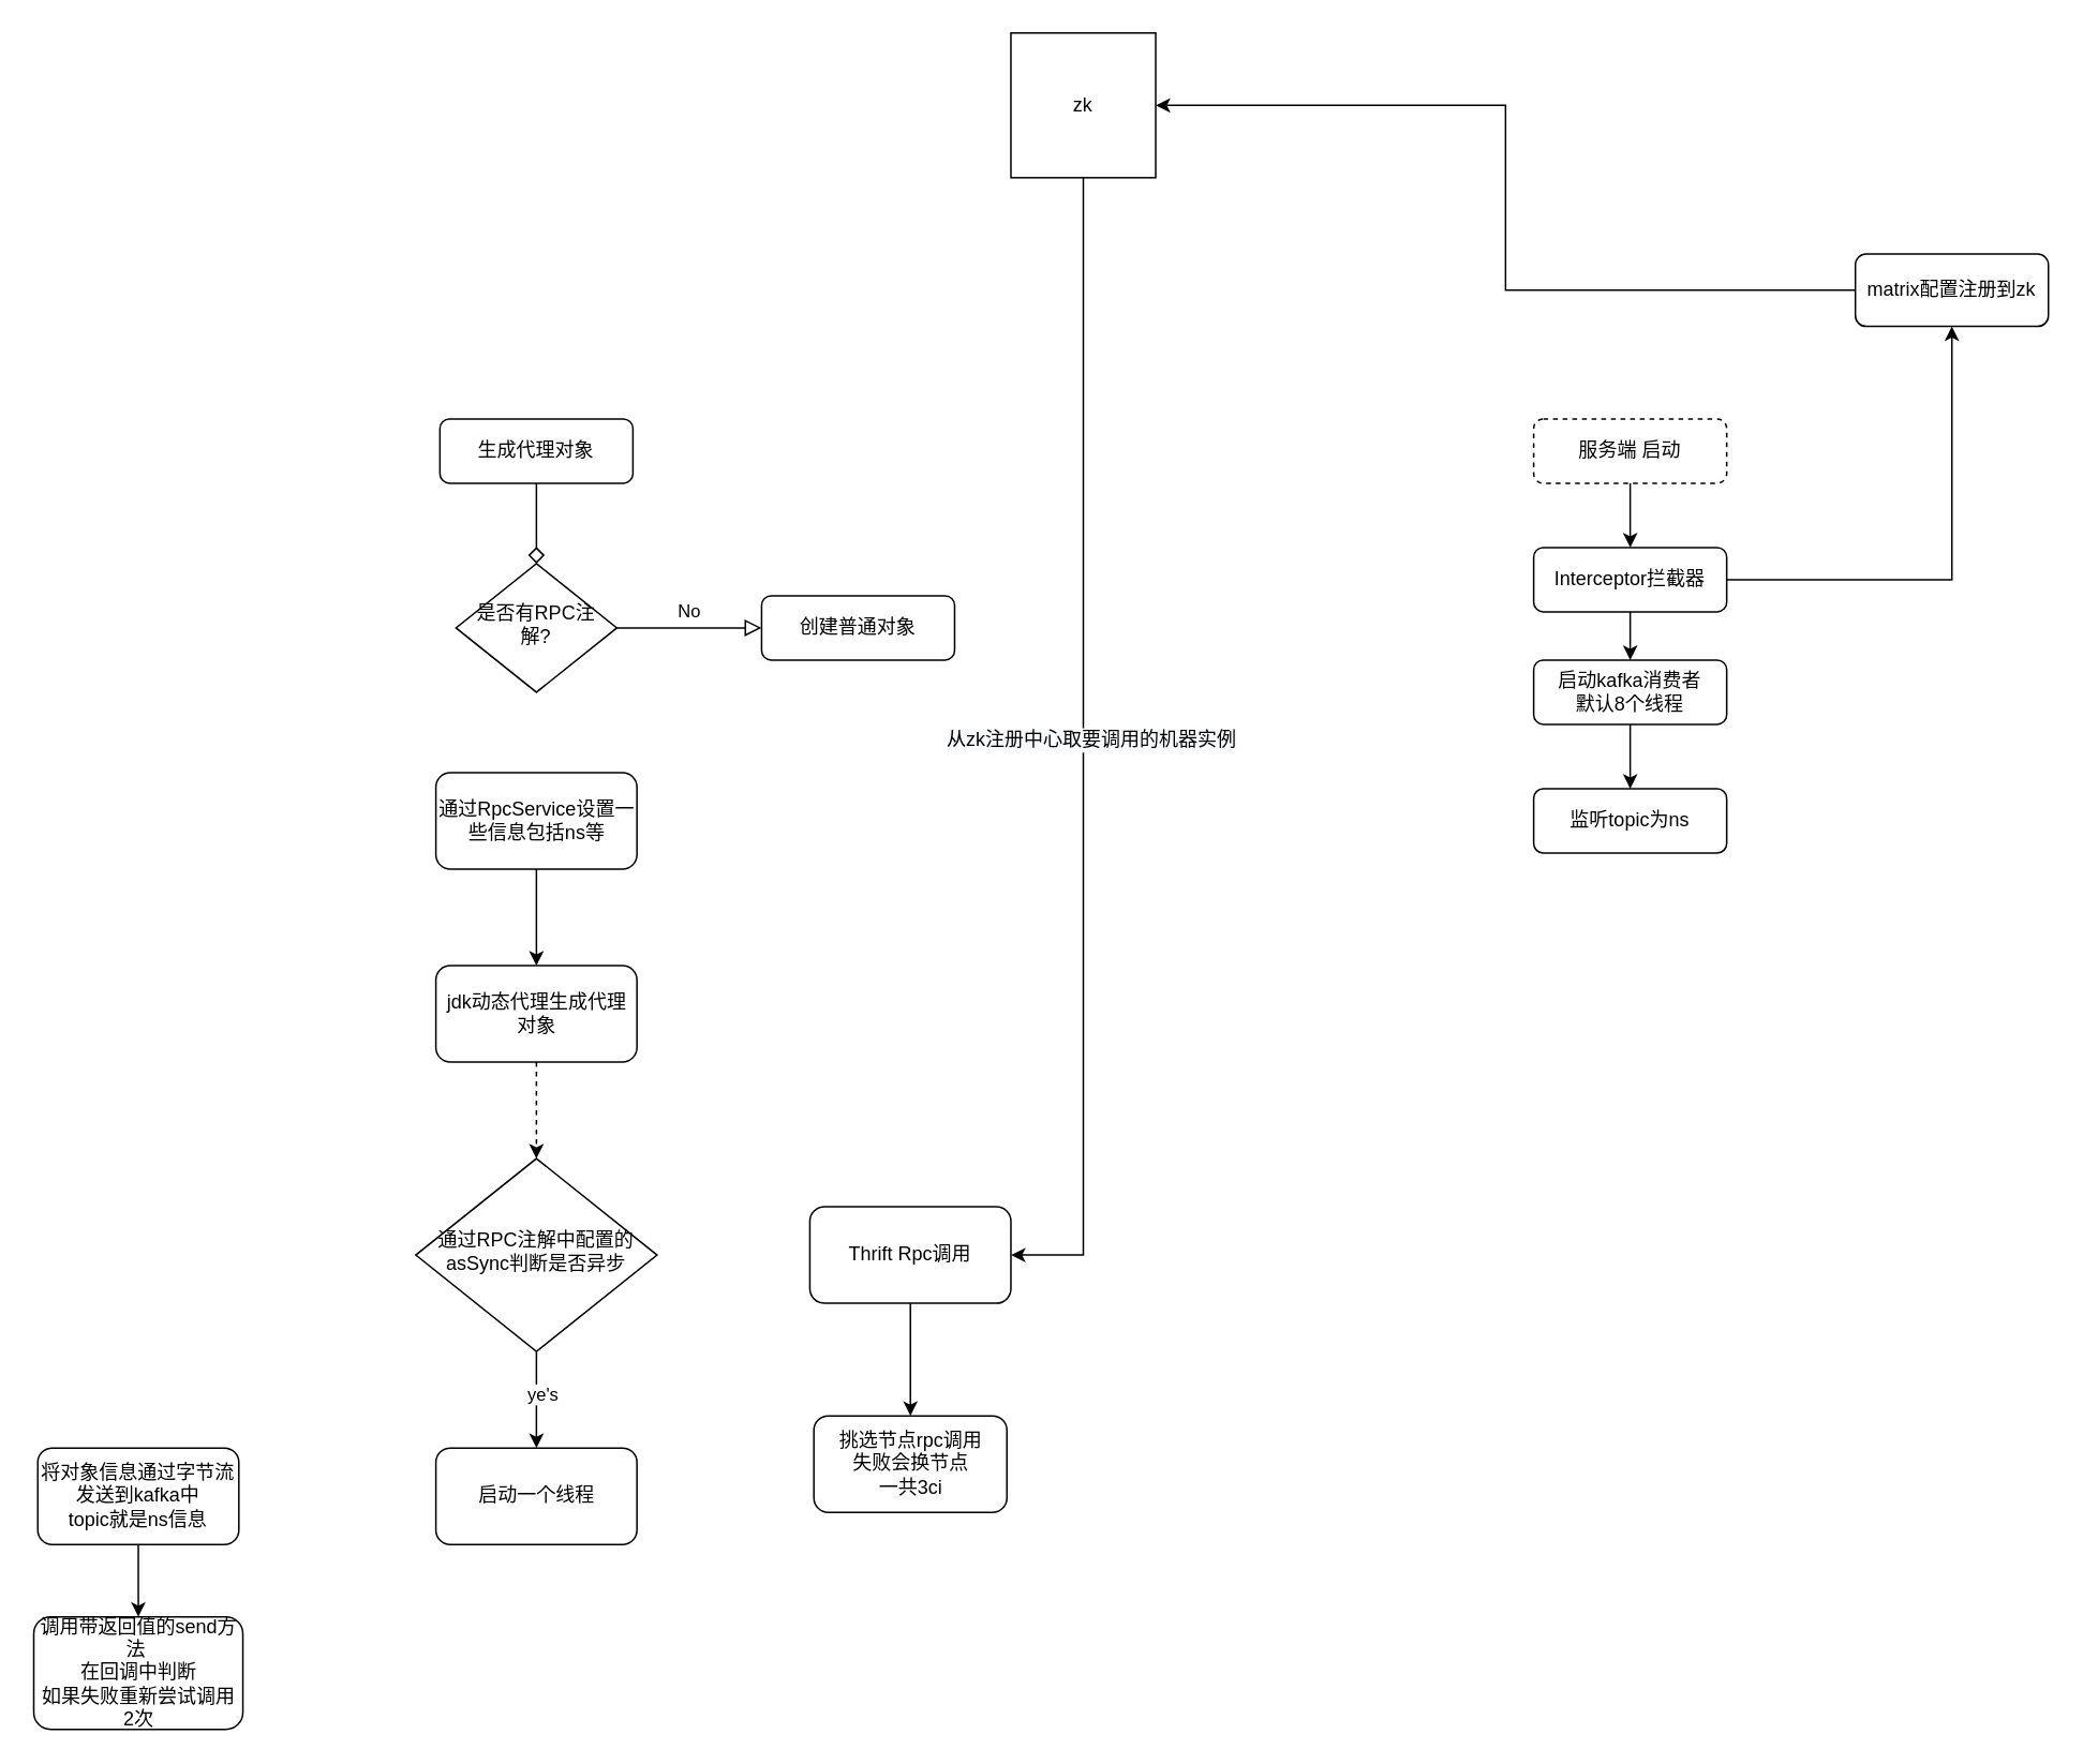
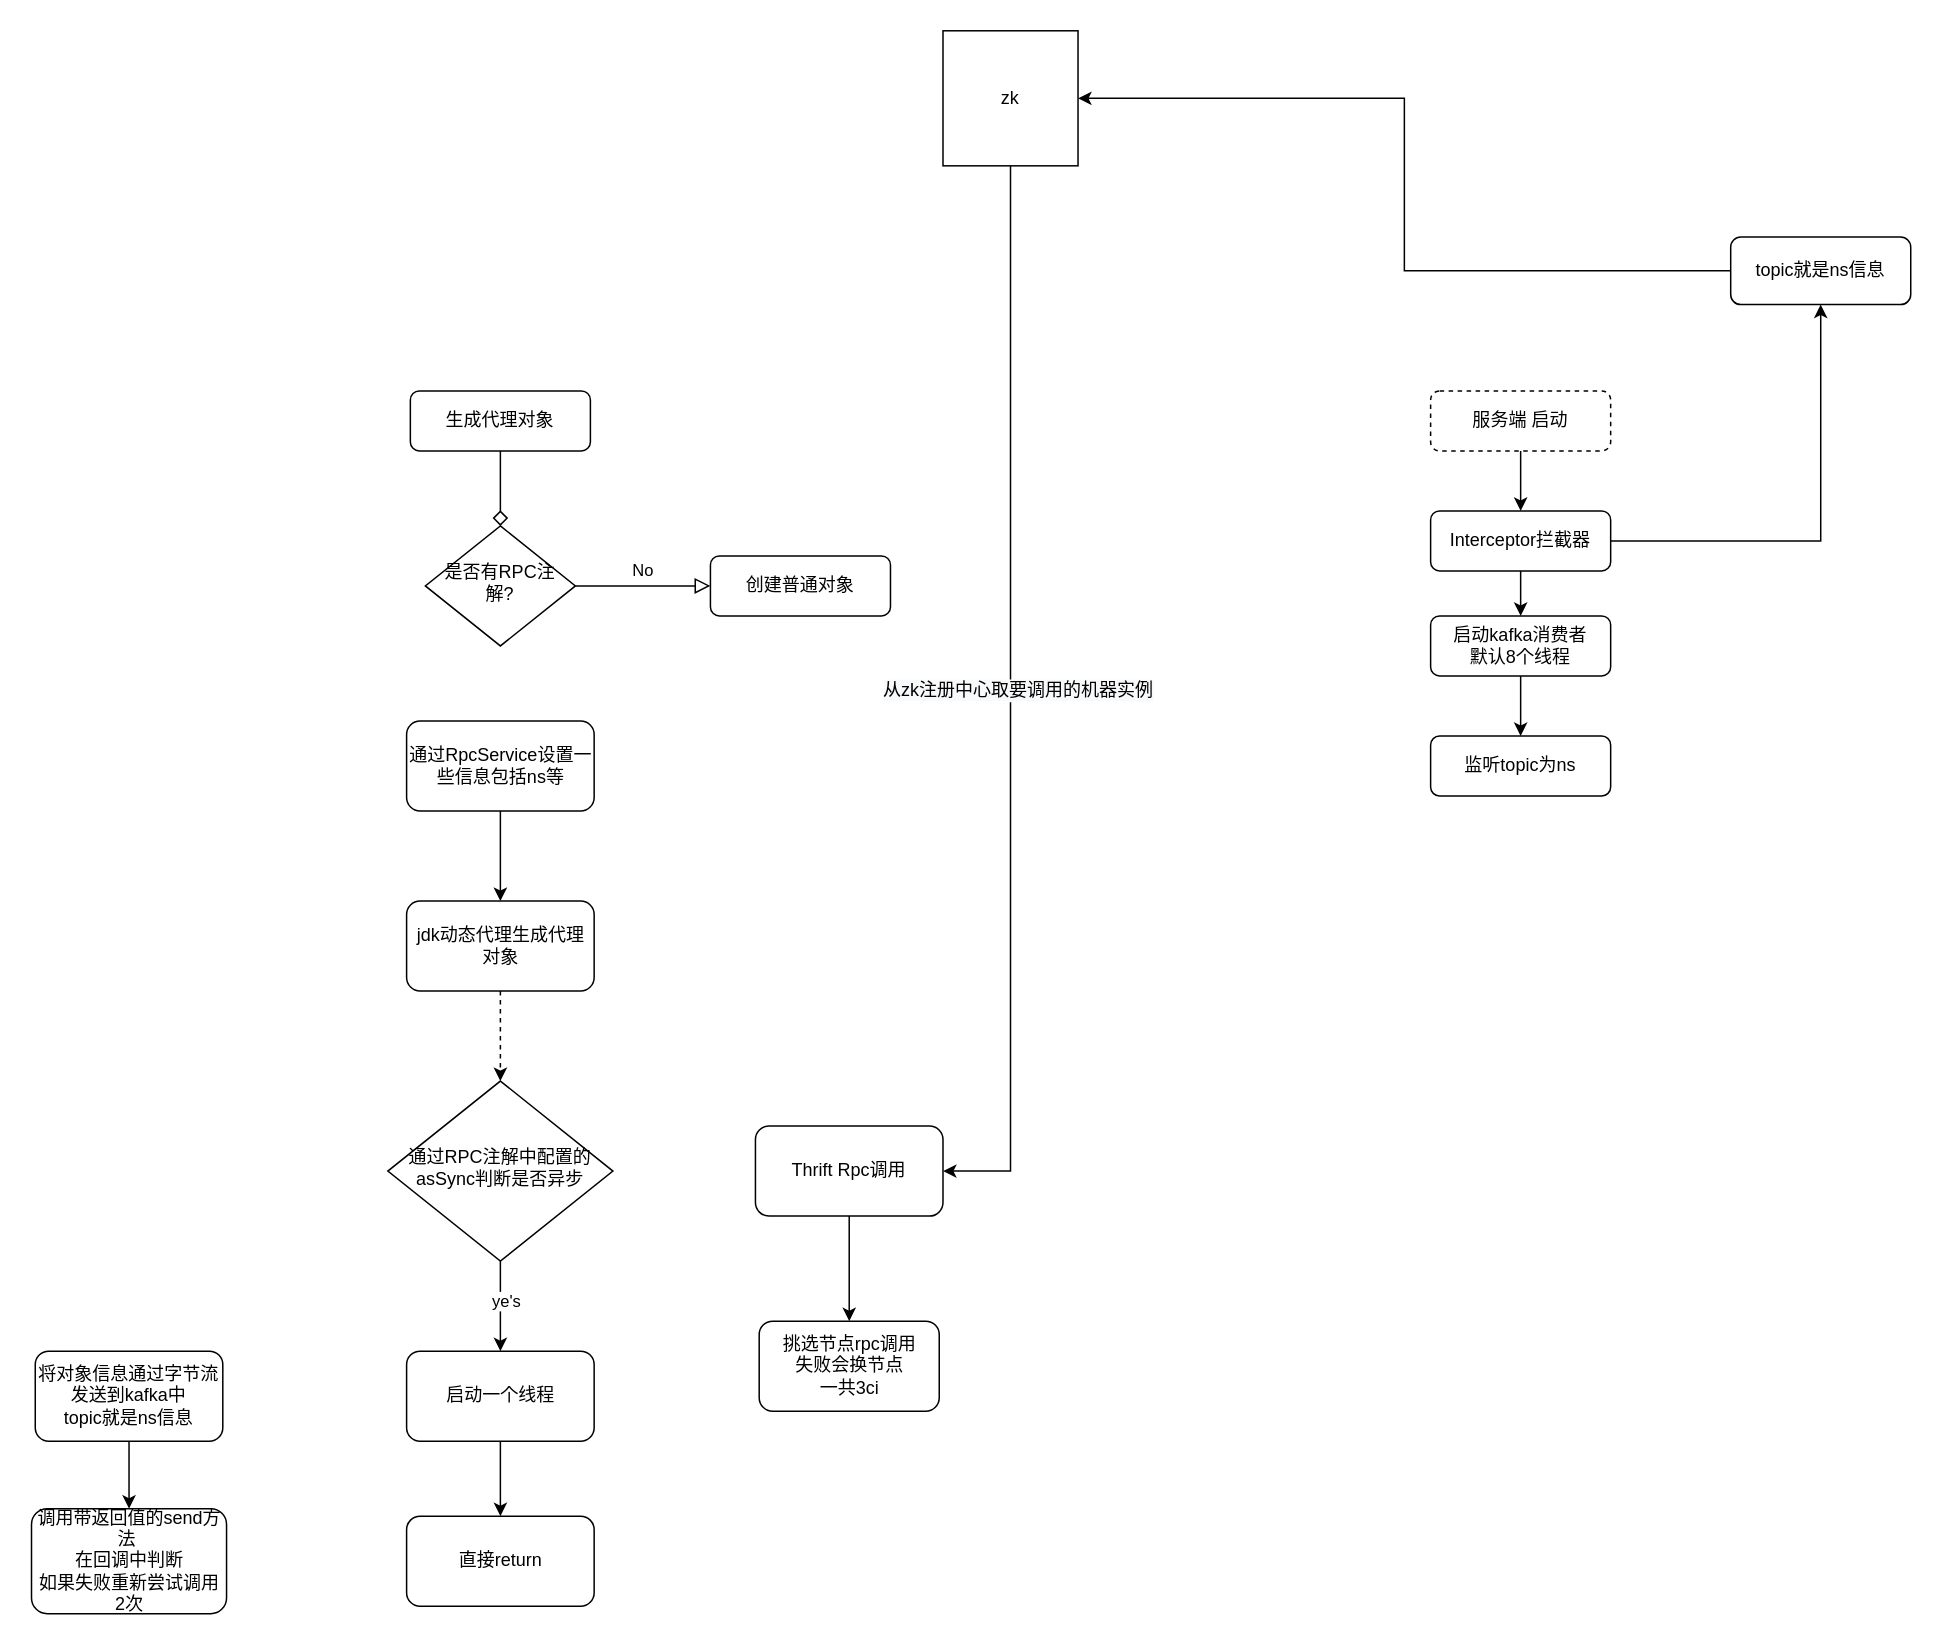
  <mxCell id="0" />
  <mxCell id="1" parent="0" />
  <mxCell id="2" value="" style="rounded=0;html=1;jettySize=auto;orthogonalLoop=1;fontSize=11;endArrow=diamond;endFill=0;endSize=8;strokeWidth=1;shadow=0;labelBackgroundColor=none;edgeStyle=orthogonalEdgeStyle;" parent="1" source="3" target="5" edge="1"><mxGeometry relative="1" as="geometry" /></mxCell>
  <mxCell id="3" value="生成代理对象" style="rounded=1;whiteSpace=wrap;html=1;fontSize=12;glass=0;strokeWidth=1;shadow=0;" parent="1" vertex="1"><mxGeometry x="273" y="260" width="120" height="40" as="geometry" /></mxCell>
  <mxCell id="4" value="No" style="edgeStyle=orthogonalEdgeStyle;rounded=0;html=1;jettySize=auto;orthogonalLoop=1;fontSize=11;endArrow=block;endFill=0;endSize=8;strokeWidth=1;shadow=0;labelBackgroundColor=none;" parent="1" source="5" target="6" edge="1"><mxGeometry y="10" relative="1" as="geometry"><mxPoint as="offset" /></mxGeometry></mxCell>
  <mxCell id="5" value="是否有RPC注解?" style="rhombus;whiteSpace=wrap;html=1;shadow=0;fontFamily=Helvetica;fontSize=12;align=center;strokeWidth=1;spacing=6;spacingTop=-4;" parent="1" vertex="1"><mxGeometry x="283" y="350" width="100" height="80" as="geometry" /></mxCell>
  <mxCell id="6" value="创建普通对象" style="rounded=1;whiteSpace=wrap;html=1;fontSize=12;glass=0;strokeWidth=1;shadow=0;" parent="1" vertex="1"><mxGeometry x="473" y="370" width="120" height="40" as="geometry" /></mxCell>
  <mxCell id="7" value="" style="edgeStyle=orthogonalEdgeStyle;rounded=0;orthogonalLoop=1;jettySize=auto;html=1;" edge="1" parent="1" source="8" target="10"><mxGeometry relative="1" as="geometry" /></mxCell>
  <mxCell id="8" value="通过RpcService设置一些信息包括ns等" style="rounded=1;whiteSpace=wrap;html=1;fontSize=12;glass=0;strokeWidth=1;shadow=0;" parent="1" vertex="1"><mxGeometry x="270.5" y="480" width="125" height="60" as="geometry" /></mxCell>
  <mxCell id="9" value="" style="edgeStyle=orthogonalEdgeStyle;rounded=0;orthogonalLoop=1;jettySize=auto;html=1;dashed=1;" edge="1" parent="1" source="10" target="13"><mxGeometry relative="1" as="geometry"><mxPoint x="333" y="720" as="targetPoint" /></mxGeometry></mxCell>
  <mxCell id="10" value="jdk动态代理生成代理对象" style="rounded=1;whiteSpace=wrap;html=1;fontSize=12;glass=0;strokeWidth=1;shadow=0;" vertex="1" parent="1"><mxGeometry x="270.5" y="600" width="125" height="60" as="geometry" /></mxCell>
  <mxCell id="11" value="" style="edgeStyle=orthogonalEdgeStyle;rounded=0;orthogonalLoop=1;jettySize=auto;html=1;" edge="1" parent="1" source="13" target="15"><mxGeometry relative="1" as="geometry" /></mxCell>
  <mxCell id="12" value="ye's" style="edgeLabel;html=1;align=center;verticalAlign=middle;resizable=0;points=[];" vertex="1" connectable="0" parent="11"><mxGeometry x="-0.12" y="3" relative="1" as="geometry"><mxPoint as="offset" /></mxGeometry></mxCell>
  <mxCell id="13" value="通过RPC注解中配置的asSync判断是否异步" style="rhombus;whiteSpace=wrap;html=1;shadow=0;fontFamily=Helvetica;fontSize=12;align=center;strokeWidth=1;spacing=6;spacingTop=-4;" vertex="1" parent="1"><mxGeometry x="258" y="720" width="150" height="120" as="geometry" /></mxCell>
+ <mxCell id="14" value="" style="edgeStyle=orthogonalEdgeStyle;rounded=0;orthogonalLoop=1;jettySize=auto;html=1;" edge="1" parent="1" source="15" target="18"><mxGeometry relative="1" as="geometry" /></mxCell>
  <mxCell id="15" value="启动一个线程" style="rounded=1;whiteSpace=wrap;html=1;fontSize=12;glass=0;strokeWidth=1;shadow=0;" vertex="1" parent="1"><mxGeometry x="270.5" y="900" width="125" height="60" as="geometry" /></mxCell>
  <mxCell id="16" value="" style="edgeStyle=orthogonalEdgeStyle;rounded=0;orthogonalLoop=1;jettySize=auto;html=1;" edge="1" parent="1" source="17" target="19"><mxGeometry relative="1" as="geometry" /></mxCell>
  <mxCell id="17" value="将对象信息通过字节流发送到kafka中&lt;br&gt;topic就是ns信息" style="rounded=1;whiteSpace=wrap;html=1;fontSize=12;glass=0;strokeWidth=1;shadow=0;" vertex="1" parent="1"><mxGeometry x="23" y="900" width="125" height="60" as="geometry" /></mxCell>
+ <mxCell id="18" value="直接return" style="rounded=1;whiteSpace=wrap;html=1;fontSize=12;glass=0;strokeWidth=1;shadow=0;" vertex="1" parent="1"><mxGeometry x="270.5" y="1010" width="125" height="60" as="geometry" /></mxCell>
  <mxCell id="19" value="调用带返回值的send方法&amp;nbsp;&lt;br&gt;在回调中判断&lt;br&gt;如果失败重新尝试调用&lt;br&gt;2次" style="rounded=1;whiteSpace=wrap;html=1;fontSize=12;glass=0;strokeWidth=1;shadow=0;" vertex="1" parent="1"><mxGeometry x="20.5" y="1005" width="130" height="70" as="geometry" /></mxCell>
  <mxCell id="20" style="edgeStyle=orthogonalEdgeStyle;rounded=0;orthogonalLoop=1;jettySize=auto;html=1;entryX=0.5;entryY=0;entryDx=0;entryDy=0;" edge="1" parent="1" source="21" target="35"><mxGeometry relative="1" as="geometry"><mxPoint x="565.5" y="880" as="targetPoint" /></mxGeometry></mxCell>
  <mxCell id="21" value="Thrift Rpc调用" style="rounded=1;whiteSpace=wrap;html=1;fontSize=12;glass=0;strokeWidth=1;shadow=0;" vertex="1" parent="1"><mxGeometry x="503" y="750" width="125" height="60" as="geometry" /></mxCell>
  <mxCell id="22" value="" style="edgeStyle=orthogonalEdgeStyle;rounded=0;orthogonalLoop=1;jettySize=auto;html=1;" edge="1" parent="1" source="23" target="26"><mxGeometry relative="1" as="geometry" /></mxCell>
  <mxCell id="23" value="服务端 启动" style="rounded=1;whiteSpace=wrap;html=1;fontSize=12;glass=0;strokeWidth=1;shadow=0;dashed=1;" vertex="1" parent="1"><mxGeometry x="953" y="260" width="120" height="40" as="geometry" /></mxCell>
  <mxCell id="24" value="" style="edgeStyle=orthogonalEdgeStyle;rounded=0;orthogonalLoop=1;jettySize=auto;html=1;" edge="1" parent="1" source="26" target="28"><mxGeometry relative="1" as="geometry" /></mxCell>
  <mxCell id="25" value="" style="edgeStyle=orthogonalEdgeStyle;rounded=0;orthogonalLoop=1;jettySize=auto;html=1;" edge="1" parent="1" source="26" target="31"><mxGeometry relative="1" as="geometry"><mxPoint x="1153" y="360" as="targetPoint" /></mxGeometry></mxCell>
  <mxCell id="26" value="Interceptor拦截器" style="whiteSpace=wrap;html=1;rounded=1;shadow=0;strokeWidth=1;glass=0;" vertex="1" parent="1"><mxGeometry x="953" y="340" width="120" height="40" as="geometry" /></mxCell>
  <mxCell id="27" value="" style="edgeStyle=orthogonalEdgeStyle;rounded=0;orthogonalLoop=1;jettySize=auto;html=1;" edge="1" parent="1" source="28" target="29"><mxGeometry relative="1" as="geometry" /></mxCell>
  <mxCell id="28" value="启动kafka消费者&lt;br&gt;默认8个线程" style="whiteSpace=wrap;html=1;rounded=1;shadow=0;strokeWidth=1;glass=0;" vertex="1" parent="1"><mxGeometry x="953" y="410" width="120" height="40" as="geometry" /></mxCell>
  <mxCell id="29" value="监听topic为ns" style="whiteSpace=wrap;html=1;rounded=1;shadow=0;strokeWidth=1;glass=0;" vertex="1" parent="1"><mxGeometry x="953" y="490" width="120" height="40" as="geometry" /></mxCell>
  <mxCell id="30" style="edgeStyle=orthogonalEdgeStyle;rounded=0;orthogonalLoop=1;jettySize=auto;html=1;entryX=1;entryY=0.5;entryDx=0;entryDy=0;" edge="1" parent="1" source="31" target="34"><mxGeometry relative="1" as="geometry" /></mxCell>
- <mxCell id="31" value="matrix配置注册到zk" style="whiteSpace=wrap;html=1;rounded=1;shadow=0;strokeWidth=1;glass=0;" vertex="1" parent="1"><mxGeometry x="1153" y="157.5" width="120" height="45" as="geometry" /></mxCell>
+ <mxCell id="31" value="topic就是ns信息" style="whiteSpace=wrap;html=1;rounded=1;shadow=0;strokeWidth=1;glass=0;" vertex="1" parent="1"><mxGeometry x="1153" y="157.5" width="120" height="45" as="geometry" /></mxCell>
  <mxCell id="32" style="edgeStyle=orthogonalEdgeStyle;rounded=0;orthogonalLoop=1;jettySize=auto;html=1;entryX=1;entryY=0.5;entryDx=0;entryDy=0;" edge="1" parent="1" source="34" target="21"><mxGeometry relative="1" as="geometry" /></mxCell>
  <mxCell id="33" value="&lt;span style=&quot;font-size: 12px ; background-color: rgb(248 , 249 , 250)&quot;&gt;从zk注册中心取要调用的机器实例&lt;/span&gt;" style="edgeLabel;html=1;align=center;verticalAlign=middle;resizable=0;points=[];" vertex="1" connectable="0" parent="32"><mxGeometry x="-0.024" y="4" relative="1" as="geometry"><mxPoint as="offset" /></mxGeometry></mxCell>
  <mxCell id="34" value="zk" style="whiteSpace=wrap;html=1;aspect=fixed;" vertex="1" parent="1"><mxGeometry x="628" y="20" width="90" height="90" as="geometry" /></mxCell>
  <mxCell id="35" value="挑选节点rpc调用&lt;br&gt;失败会换节点&lt;br&gt;一共3ci" style="rounded=1;whiteSpace=wrap;html=1;" vertex="1" parent="1"><mxGeometry x="505.5" y="880" width="120" height="60" as="geometry" /></mxCell>
  <mxCell id="36" style="edgeStyle=orthogonalEdgeStyle;rounded=0;orthogonalLoop=1;jettySize=auto;html=1;exitX=0.5;exitY=1;exitDx=0;exitDy=0;" edge="1" parent="1" source="35" target="35"><mxGeometry relative="1" as="geometry" /></mxCell>
